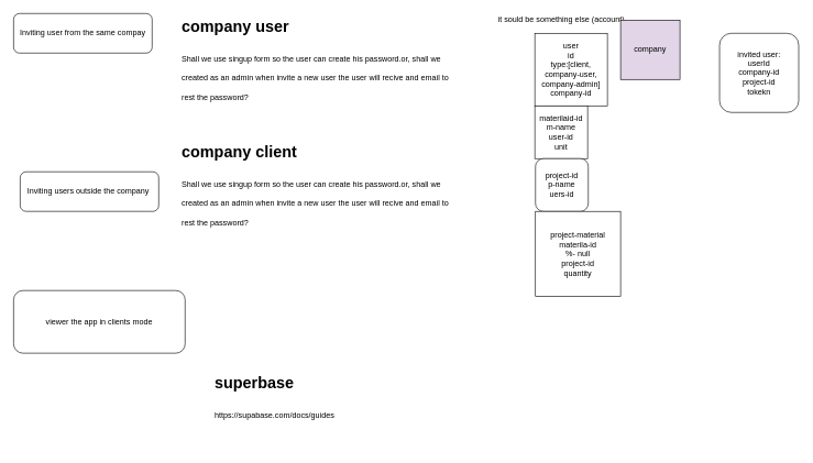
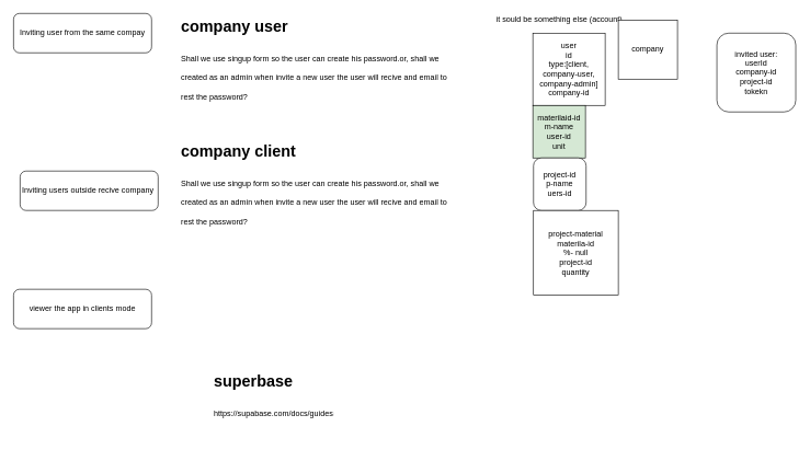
  <mxCell id="0" />
  <mxCell id="1" parent="0" />
  <mxCell id="2" value="invited user:&lt;br&gt;userId&lt;br&gt;company-id&lt;br&gt;project-id&lt;br&gt;tokekn" style="whiteSpace=wrap;html=1;aspect=fixed;rounded=1;" parent="1" vertex="1"><mxGeometry x="1090" y="50" width="120" height="120" as="geometry" /></mxCell>
  <mxCell id="3" value="user&lt;br&gt;id&lt;br&gt;type:[client, company-user, company-admin]&lt;br&gt;company-id" style="whiteSpace=wrap;html=1;aspect=fixed;" parent="1" vertex="1"><mxGeometry x="810" y="50" width="110" height="110" as="geometry" /></mxCell>
- <mxCell id="4" value="materilaid-id&lt;br&gt;m-name&lt;br&gt;user-id&lt;br&gt;unit" style="whiteSpace=wrap;html=1;aspect=fixed;" parent="1" vertex="1"><mxGeometry x="810" y="160" width="80" height="80" as="geometry" /></mxCell>
+ <mxCell id="4" value="materilaid-id&lt;br&gt;m-name&lt;br&gt;user-id&lt;br&gt;unit" style="whiteSpace=wrap;html=1;aspect=fixed;fillColor=#d5e8d4;" parent="1" vertex="1"><mxGeometry x="810" y="160" width="80" height="80" as="geometry" /></mxCell>
  <mxCell id="5" value="project-id&lt;br&gt;p-name&lt;br&gt;uers-id" style="whiteSpace=wrap;html=1;aspect=fixed;rounded=1;" parent="1" vertex="1"><mxGeometry x="811" y="240" width="80" height="80" as="geometry" /></mxCell>
  <mxCell id="6" value="project-material&lt;br&gt;materila-id&lt;br&gt;%- null&lt;br&gt;project-id&lt;br&gt;quantity" style="whiteSpace=wrap;html=1;aspect=fixed;" parent="1" vertex="1"><mxGeometry x="811" y="320" width="129" height="129" as="geometry" /></mxCell>
  <mxCell id="7" value="it sould be something else (account)" style="text;html=1;align=center;verticalAlign=middle;resizable=0;points=[];autosize=1;strokeColor=none;fillColor=none;" parent="1" vertex="1"><mxGeometry x="745" y="20" width="210" height="20" as="geometry" /></mxCell>
- <mxCell id="8" value="company&lt;br&gt;" style="whiteSpace=wrap;html=1;aspect=fixed;fillColor=#e1d5e7;" parent="1" vertex="1"><mxGeometry x="940" y="30" width="90" height="90" as="geometry" /></mxCell>
+ <mxCell id="8" value="company&lt;br&gt;" style="whiteSpace=wrap;html=1;aspect=fixed;" parent="1" vertex="1"><mxGeometry x="940" y="30" width="90" height="90" as="geometry" /></mxCell>
  <mxCell id="9" value="Inviting user from the same compay" style="rounded=1;whiteSpace=wrap;html=1;" vertex="1" parent="1"><mxGeometry x="20" y="20" width="210" height="60" as="geometry" /></mxCell>
- <mxCell id="10" value="Inviting users outside the company&amp;nbsp;" style="rounded=1;whiteSpace=wrap;html=1;" vertex="1" parent="1"><mxGeometry x="30" y="260" width="210" height="60" as="geometry" /></mxCell>
- <mxCell id="11" value="viewer the app in clients mode" style="rounded=1;whiteSpace=wrap;html=1;" vertex="1" parent="1"><mxGeometry x="20" y="440" width="260" height="95" as="geometry" /></mxCell>
+ <mxCell id="10" value="Inviting users outside recive company&amp;nbsp;" style="rounded=1;whiteSpace=wrap;html=1;" vertex="1" parent="1"><mxGeometry x="30" y="260" width="210" height="60" as="geometry" /></mxCell>
+ <mxCell id="11" value="viewer the app in clients mode" style="rounded=1;whiteSpace=wrap;html=1;" vertex="1" parent="1"><mxGeometry x="20" y="440" width="210" height="60" as="geometry" /></mxCell>
  <mxCell id="12" value="&lt;h1&gt;&lt;span style=&quot;background-color: initial;&quot;&gt;company user&lt;/span&gt;&lt;/h1&gt;&lt;h1&gt;&lt;span style=&quot;background-color: initial; font-size: 12px; font-weight: normal;&quot;&gt;Shall we use singup form so the user can create his password.or, shall we created as an admin when invite a new user the user will recive and email to rest the password?&lt;/span&gt;&lt;br&gt;&lt;/h1&gt;" style="text;html=1;strokeColor=none;fillColor=none;spacing=5;spacingTop=-20;whiteSpace=wrap;overflow=hidden;rounded=0;" vertex="1" parent="1"><mxGeometry x="270" y="20" width="420" height="160" as="geometry" /></mxCell>
  <mxCell id="13" value="&lt;h1&gt;&lt;span style=&quot;background-color: initial;&quot;&gt;company client&lt;/span&gt;&lt;/h1&gt;&lt;h1&gt;&lt;span style=&quot;background-color: initial; font-size: 12px; font-weight: normal;&quot;&gt;Shall we use singup form so the user can create his password.or, shall we created as an admin when invite a new user the user will recive and email to rest the password?&lt;/span&gt;&lt;br&gt;&lt;/h1&gt;" style="text;html=1;strokeColor=none;fillColor=none;spacing=5;spacingTop=-20;whiteSpace=wrap;overflow=hidden;rounded=0;" vertex="1" parent="1"><mxGeometry x="270" y="210" width="420" height="160" as="geometry" /></mxCell>
  <mxCell id="14" value="&lt;h1&gt;&lt;span style=&quot;background-color: initial;&quot;&gt;superbase&lt;/span&gt;&lt;/h1&gt;&lt;h1&gt;&lt;span style=&quot;background-color: initial; font-size: 12px; font-weight: normal;&quot;&gt;https://supabase.com/docs/guides/database/overview&lt;/span&gt;&lt;br&gt;&lt;/h1&gt;" style="text;html=1;strokeColor=none;fillColor=none;spacing=5;spacingTop=-20;whiteSpace=wrap;overflow=hidden;rounded=0;" vertex="1" parent="1"><mxGeometry x="320" y="560" width="190" height="120" as="geometry" /></mxCell>
